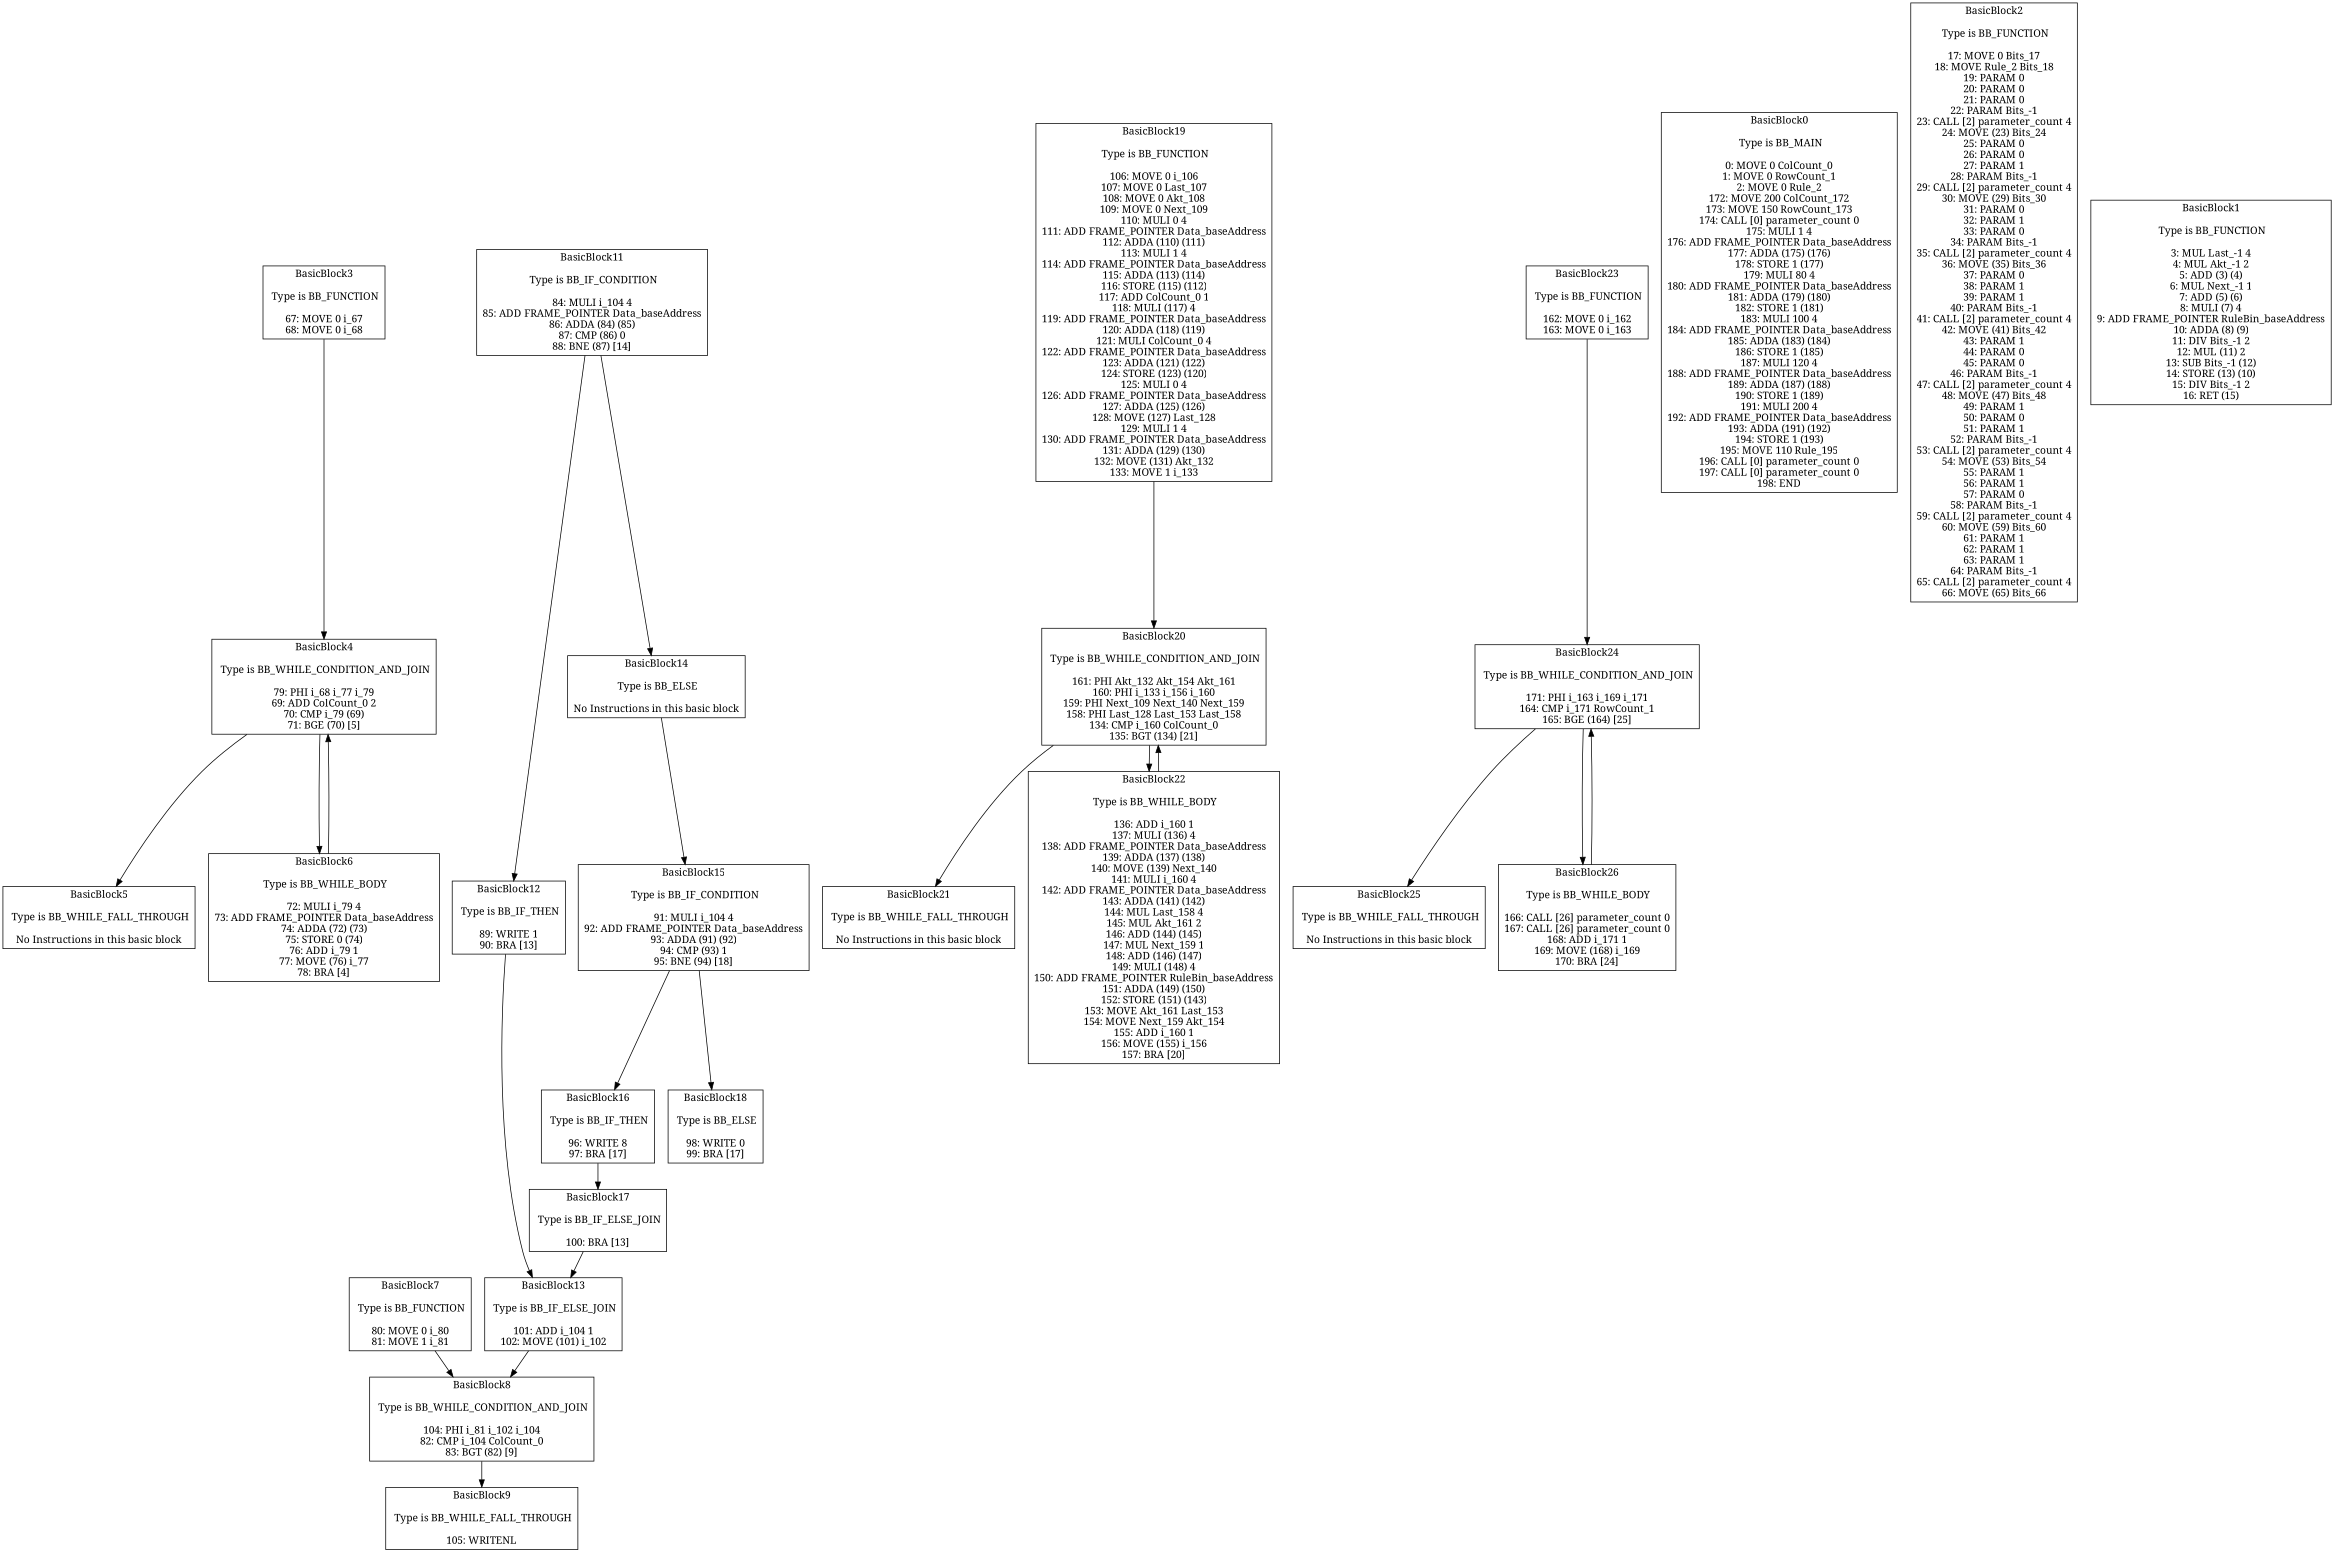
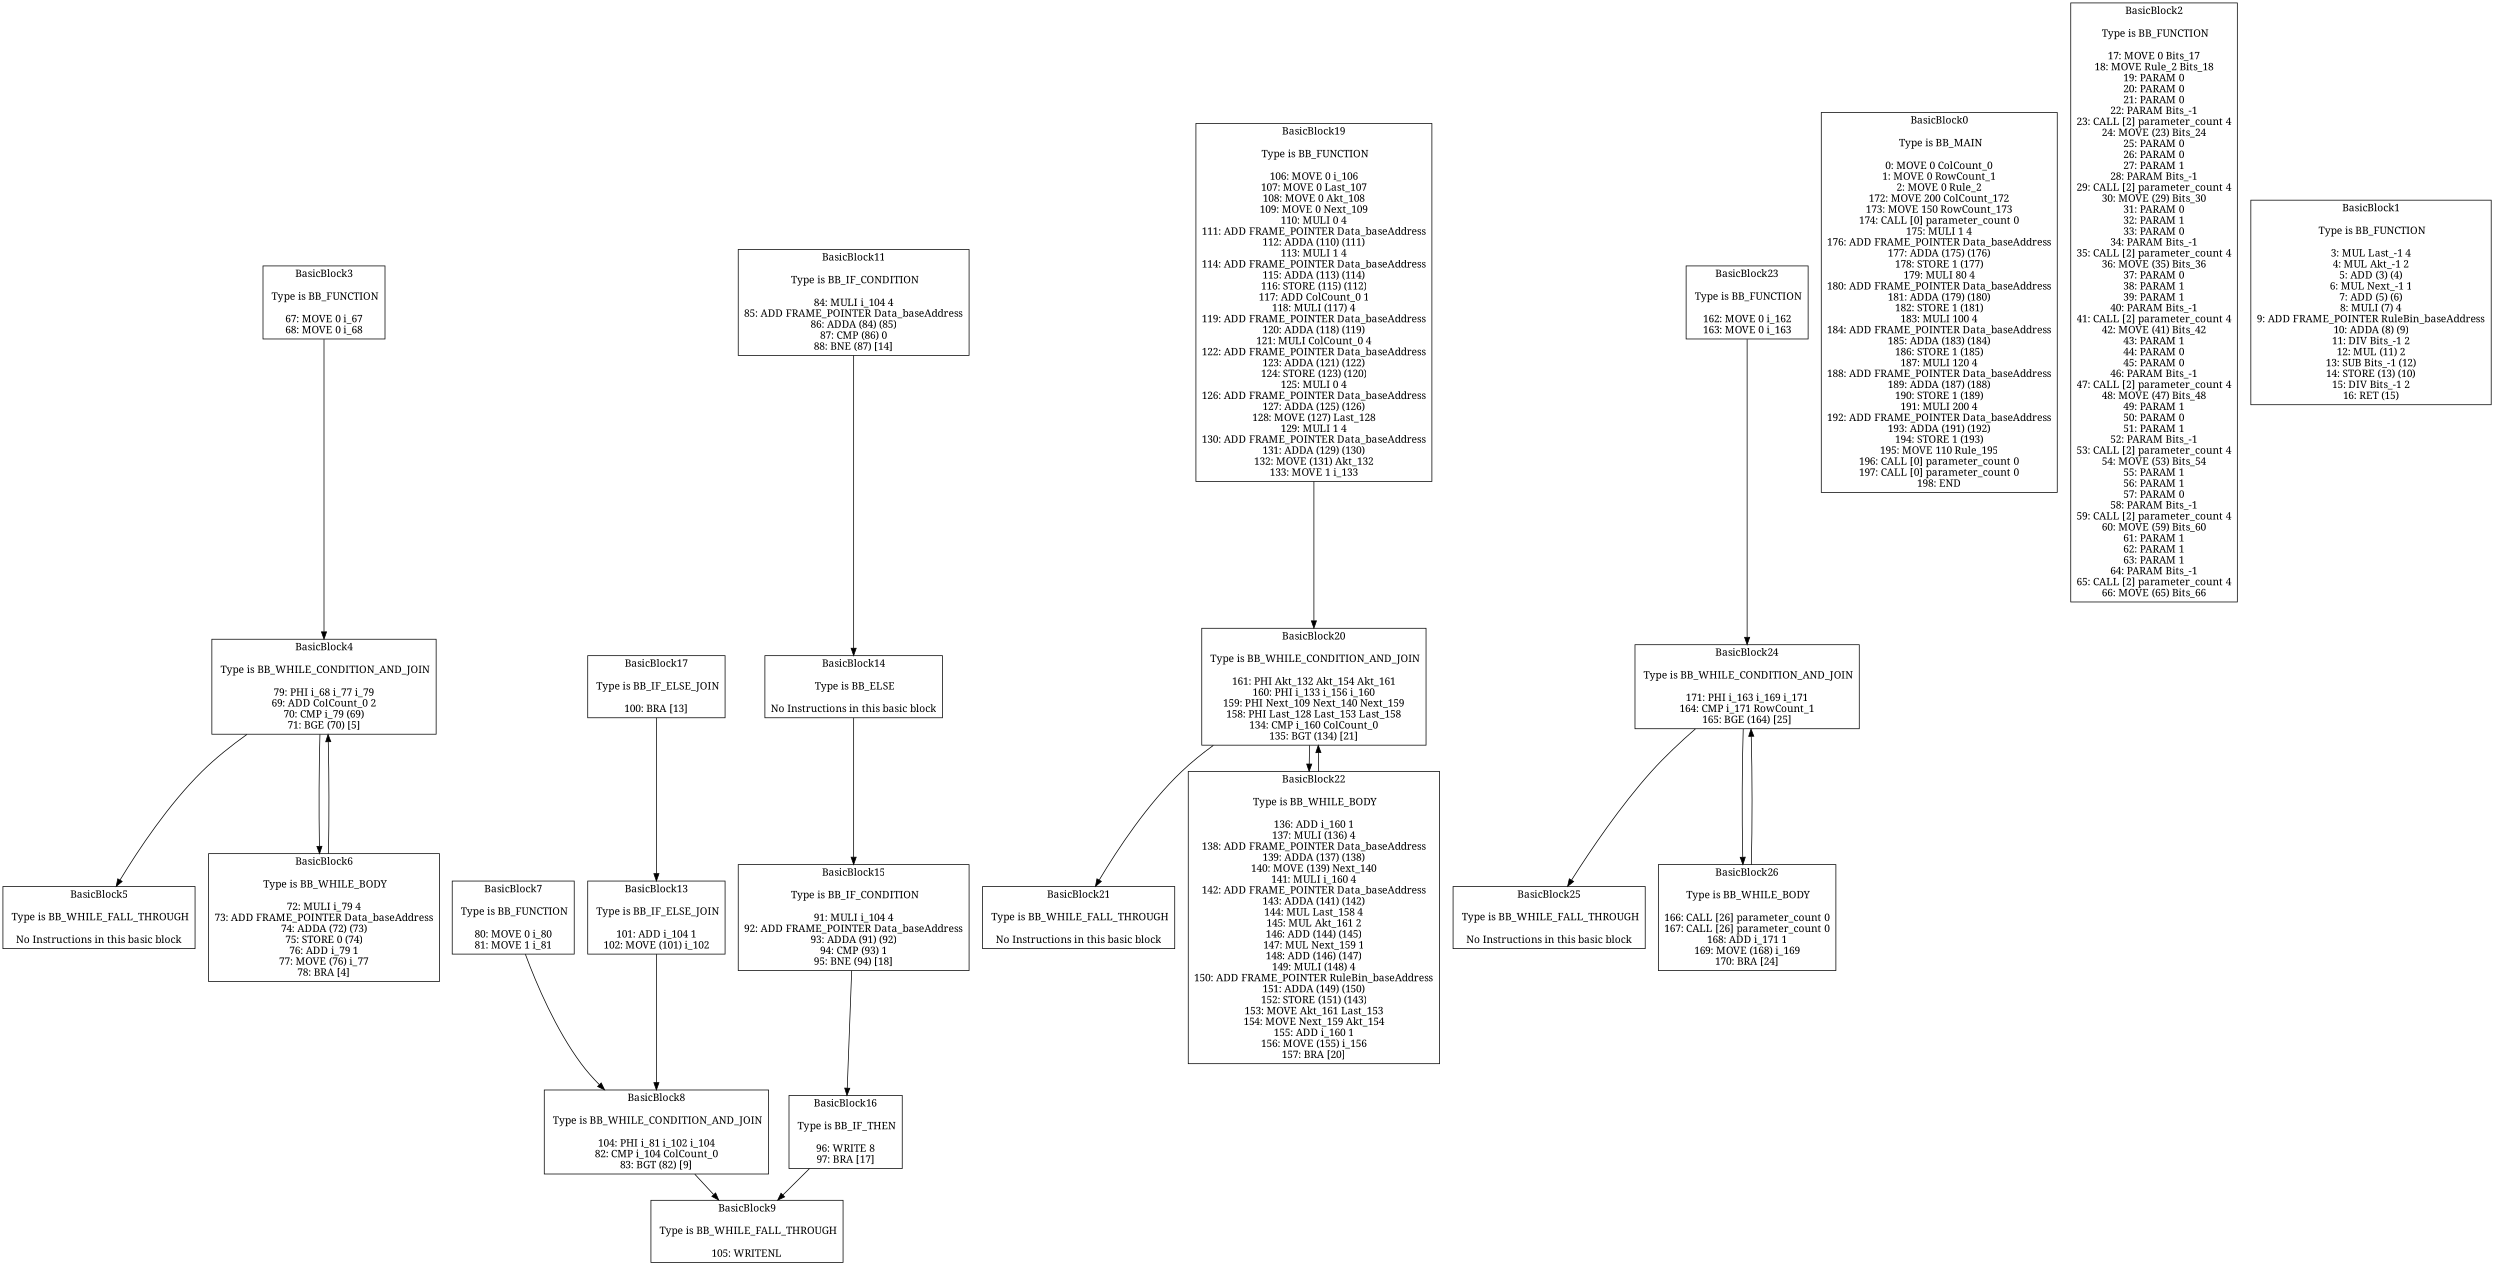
  digraph {
    fontname="Noto Serif"
    node [fontname="Noto Serif" shape=box]
    edge [fontname="Noto Serif"]
    n1 [label="BasicBlock3\n\n Type is BB_FUNCTION\n\n67: MOVE 0 i_67\n68: MOVE 0 i_68\n"]
    n2 [label="BasicBlock4\n\n Type is BB_WHILE_CONDITION_AND_JOIN\n\n79: PHI i_68 i_77 i_79\n69: ADD ColCount_0 2\n70: CMP i_79 (69)\n71: BGE (70) [5]\n"]
    n3 [label="BasicBlock5\n\n Type is BB_WHILE_FALL_THROUGH\n\nNo Instructions in this basic block\n"]
    n4 [label="BasicBlock6\n\n Type is BB_WHILE_BODY\n\n72: MULI i_79 4\n73: ADD FRAME_POINTER Data_baseAddress\n74: ADDA (72) (73)\n75: STORE 0 (74)\n76: ADD i_79 1\n77: MOVE (76) i_77\n78: BRA [4]\n"]
    n5 [label="BasicBlock7\n\n Type is BB_FUNCTION\n\n80: MOVE 0 i_80\n81: MOVE 1 i_81\n"]
    n6 [label="BasicBlock8\n\n Type is BB_WHILE_CONDITION_AND_JOIN\n\n104: PHI i_81 i_102 i_104\n82: CMP i_104 ColCount_0\n83: BGT (82) [9]\n"]
    n7 [label="BasicBlock9\n\n Type is BB_WHILE_FALL_THROUGH\n\n105: WRITENL\n"]
    n8 [label="BasicBlock11\n\n Type is BB_IF_CONDITION\n\n84: MULI i_104 4\n85: ADD FRAME_POINTER Data_baseAddress\n86: ADDA (84) (85)\n87: CMP (86) 0\n88: BNE (87) [14]\n"]
-   n9 [label="BasicBlock12\n\n Type is BB_IF_THEN\n\n89: WRITE 1\n90: BRA [13]\n"]
    n10 [label="BasicBlock14\n\n Type is BB_ELSE\n\nNo Instructions in this basic block\n"]
    n11 [label="BasicBlock13\n\n Type is BB_IF_ELSE_JOIN\n\n101: ADD i_104 1\n102: MOVE (101) i_102\n"]
    n12 [label="BasicBlock15\n\n Type is BB_IF_CONDITION\n\n91: MULI i_104 4\n92: ADD FRAME_POINTER Data_baseAddress\n93: ADDA (91) (92)\n94: CMP (93) 1\n95: BNE (94) [18]\n"]
    n13 [label="BasicBlock16\n\n Type is BB_IF_THEN\n\n96: WRITE 8\n97: BRA [17]\n"]
-   n14 [label="BasicBlock18\n\n Type is BB_ELSE\n\n98: WRITE 0\n99: BRA [17]\n"]
    n15 [label="BasicBlock17\n\n Type is BB_IF_ELSE_JOIN\n\n100: BRA [13]\n"]
    n16 [label="BasicBlock19\n\n Type is BB_FUNCTION\n\n106: MOVE 0 i_106\n107: MOVE 0 Last_107\n108: MOVE 0 Akt_108\n109: MOVE 0 Next_109\n110: MULI 0 4\n111: ADD FRAME_POINTER Data_baseAddress\n112: ADDA (110) (111)\n113: MULI 1 4\n114: ADD FRAME_POINTER Data_baseAddress\n115: ADDA (113) (114)\n116: STORE (115) (112)\n117: ADD ColCount_0 1\n118: MULI (117) 4\n119: ADD FRAME_POINTER Data_baseAddress\n120: ADDA (118) (119)\n121: MULI ColCount_0 4\n122: ADD FRAME_POINTER Data_baseAddress\n123: ADDA (121) (122)\n124: STORE (123) (120)\n125: MULI 0 4\n126: ADD FRAME_POINTER Data_baseAddress\n127: ADDA (125) (126)\n128: MOVE (127) Last_128\n129: MULI 1 4\n130: ADD FRAME_POINTER Data_baseAddress\n131: ADDA (129) (130)\n132: MOVE (131) Akt_132\n133: MOVE 1 i_133\n"]
    n17 [label="BasicBlock20\n\n Type is BB_WHILE_CONDITION_AND_JOIN\n\n161: PHI Akt_132 Akt_154 Akt_161\n160: PHI i_133 i_156 i_160\n159: PHI Next_109 Next_140 Next_159\n158: PHI Last_128 Last_153 Last_158\n134: CMP i_160 ColCount_0\n135: BGT (134) [21]\n"]
    n18 [label="BasicBlock21\n\n Type is BB_WHILE_FALL_THROUGH\n\nNo Instructions in this basic block\n"]
    n19 [label="BasicBlock22\n\n Type is BB_WHILE_BODY\n\n136: ADD i_160 1\n137: MULI (136) 4\n138: ADD FRAME_POINTER Data_baseAddress\n139: ADDA (137) (138)\n140: MOVE (139) Next_140\n141: MULI i_160 4\n142: ADD FRAME_POINTER Data_baseAddress\n143: ADDA (141) (142)\n144: MUL Last_158 4\n145: MUL Akt_161 2\n146: ADD (144) (145)\n147: MUL Next_159 1\n148: ADD (146) (147)\n149: MULI (148) 4\n150: ADD FRAME_POINTER RuleBin_baseAddress\n151: ADDA (149) (150)\n152: STORE (151) (143)\n153: MOVE Akt_161 Last_153\n154: MOVE Next_159 Akt_154\n155: ADD i_160 1\n156: MOVE (155) i_156\n157: BRA [20]\n"]
    n20 [label="BasicBlock23\n\n Type is BB_FUNCTION\n\n162: MOVE 0 i_162\n163: MOVE 0 i_163\n"]
    n21 [label="BasicBlock24\n\n Type is BB_WHILE_CONDITION_AND_JOIN\n\n171: PHI i_163 i_169 i_171\n164: CMP i_171 RowCount_1\n165: BGE (164) [25]\n"]
    n22 [label="BasicBlock25\n\n Type is BB_WHILE_FALL_THROUGH\n\nNo Instructions in this basic block\n"]
    n23 [label="BasicBlock26\n\n Type is BB_WHILE_BODY\n\n166: CALL [26] parameter_count 0\n167: CALL [26] parameter_count 0\n168: ADD i_171 1\n169: MOVE (168) i_169\n170: BRA [24]\n"]
    n24 [label="BasicBlock0\n\n Type is BB_MAIN\n\n0: MOVE 0 ColCount_0\n1: MOVE 0 RowCount_1\n2: MOVE 0 Rule_2\n172: MOVE 200 ColCount_172\n173: MOVE 150 RowCount_173\n174: CALL [0] parameter_count 0\n175: MULI 1 4\n176: ADD FRAME_POINTER Data_baseAddress\n177: ADDA (175) (176)\n178: STORE 1 (177)\n179: MULI 80 4\n180: ADD FRAME_POINTER Data_baseAddress\n181: ADDA (179) (180)\n182: STORE 1 (181)\n183: MULI 100 4\n184: ADD FRAME_POINTER Data_baseAddress\n185: ADDA (183) (184)\n186: STORE 1 (185)\n187: MULI 120 4\n188: ADD FRAME_POINTER Data_baseAddress\n189: ADDA (187) (188)\n190: STORE 1 (189)\n191: MULI 200 4\n192: ADD FRAME_POINTER Data_baseAddress\n193: ADDA (191) (192)\n194: STORE 1 (193)\n195: MOVE 110 Rule_195\n196: CALL [0] parameter_count 0\n197: CALL [0] parameter_count 0\n198: END\n"]
    n25 [label="BasicBlock2\n\n Type is BB_FUNCTION\n\n17: MOVE 0 Bits_17\n18: MOVE Rule_2 Bits_18\n19: PARAM 0\n20: PARAM 0\n21: PARAM 0\n22: PARAM Bits_-1\n23: CALL [2] parameter_count 4\n24: MOVE (23) Bits_24\n25: PARAM 0\n26: PARAM 0\n27: PARAM 1\n28: PARAM Bits_-1\n29: CALL [2] parameter_count 4\n30: MOVE (29) Bits_30\n31: PARAM 0\n32: PARAM 1\n33: PARAM 0\n34: PARAM Bits_-1\n35: CALL [2] parameter_count 4\n36: MOVE (35) Bits_36\n37: PARAM 0\n38: PARAM 1\n39: PARAM 1\n40: PARAM Bits_-1\n41: CALL [2] parameter_count 4\n42: MOVE (41) Bits_42\n43: PARAM 1\n44: PARAM 0\n45: PARAM 0\n46: PARAM Bits_-1\n47: CALL [2] parameter_count 4\n48: MOVE (47) Bits_48\n49: PARAM 1\n50: PARAM 0\n51: PARAM 1\n52: PARAM Bits_-1\n53: CALL [2] parameter_count 4\n54: MOVE (53) Bits_54\n55: PARAM 1\n56: PARAM 1\n57: PARAM 0\n58: PARAM Bits_-1\n59: CALL [2] parameter_count 4\n60: MOVE (59) Bits_60\n61: PARAM 1\n62: PARAM 1\n63: PARAM 1\n64: PARAM Bits_-1\n65: CALL [2] parameter_count 4\n66: MOVE (65) Bits_66\n"]
    n26 [label="BasicBlock1\n\n Type is BB_FUNCTION\n\n3: MUL Last_-1 4\n4: MUL Akt_-1 2\n5: ADD (3) (4)\n6: MUL Next_-1 1\n7: ADD (5) (6)\n8: MULI (7) 4\n9: ADD FRAME_POINTER RuleBin_baseAddress\n10: ADDA (8) (9)\n11: DIV Bits_-1 2\n12: MUL (11) 2\n13: SUB Bits_-1 (12)\n14: STORE (13) (10)\n15: DIV Bits_-1 2\n16: RET (15)\n"]
    n1 -> n2
    n2 -> n3
    n2 -> n4
    n4 -> n2
    n5 -> n6
    n6 -> n7
-   n8 -> n9
    n8 -> n10
-   n9 -> n11
    n10 -> n12
    n11 -> n6
    n12 -> n13
-   n12 -> n14
-   n13 -> n15
+   n13 -> n7
    n15 -> n11
    n16 -> n17
    n17 -> n18
    n17 -> n19
    n19 -> n17
    n20 -> n21
    n21 -> n22
    n21 -> n23
    n23 -> n21
  }
